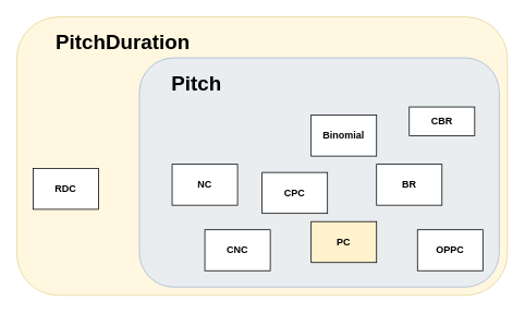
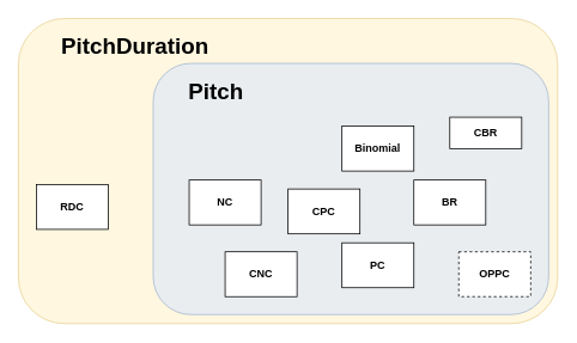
  <mxCell id="0" />
  <mxCell id="1" parent="0" />
  <mxCell id="2" value="" style="rounded=1;whiteSpace=wrap;html=1;opacity=60;fillColor=#fff2cc;strokeColor=#d6b656;" vertex="1" parent="1"><mxGeometry x="20" y="20" width="600" height="340" as="geometry" /></mxCell>
  <mxCell id="3" value="" style="rounded=1;whiteSpace=wrap;html=1;fillColor=#dae8fc;strokeColor=#6c8ebf;opacity=60;" vertex="1" parent="1"><mxGeometry x="170" y="70" width="440" height="280" as="geometry" /></mxCell>
  <mxCell id="4" value="&lt;b&gt;NC&lt;/b&gt;" style="rounded=0;whiteSpace=wrap;html=1;" parent="1" vertex="1"><mxGeometry x="210" y="200" width="80" height="50" as="geometry" /></mxCell>
  <mxCell id="5" value="&lt;b&gt;CNC&lt;/b&gt;" style="rounded=0;whiteSpace=wrap;html=1;" parent="1" vertex="1"><mxGeometry x="250" y="280" width="80" height="50" as="geometry" /></mxCell>
- <mxCell id="6" value="&lt;b&gt;PC&lt;/b&gt;" style="rounded=0;whiteSpace=wrap;html=1;fillColor=#fff2cc;" parent="1" vertex="1"><mxGeometry x="380" y="270" width="80" height="50" as="geometry" /></mxCell>
+ <mxCell id="6" value="&lt;b&gt;PC&lt;/b&gt;" style="rounded=0;whiteSpace=wrap;html=1;" parent="1" vertex="1"><mxGeometry x="380" y="270" width="80" height="50" as="geometry" /></mxCell>
  <mxCell id="7" value="&lt;b&gt;CPC&lt;/b&gt;" style="rounded=0;whiteSpace=wrap;html=1;" parent="1" vertex="1"><mxGeometry x="320" y="210" width="80" height="50" as="geometry" /></mxCell>
  <mxCell id="8" value="&lt;b&gt;Binomial&lt;/b&gt;" style="rounded=0;whiteSpace=wrap;html=1;" parent="1" vertex="1"><mxGeometry x="380" y="140" width="80" height="50" as="geometry" /></mxCell>
  <mxCell id="9" value="&lt;b&gt;BR&lt;/b&gt;" style="rounded=0;whiteSpace=wrap;html=1;" parent="1" vertex="1"><mxGeometry x="460" y="200" width="80" height="50" as="geometry" /></mxCell>
  <mxCell id="10" value="&lt;b&gt;CBR&lt;/b&gt;" style="rounded=0;whiteSpace=wrap;html=1;" parent="1" vertex="1"><mxGeometry x="500" y="130" width="80" height="35" as="geometry" /></mxCell>
- <mxCell id="11" value="&lt;b&gt;OPPC&lt;/b&gt;" style="rounded=0;whiteSpace=wrap;html=1;" parent="1" vertex="1"><mxGeometry x="510" y="280" width="80" height="50" as="geometry" /></mxCell>
+ <mxCell id="11" value="&lt;b&gt;OPPC&lt;/b&gt;" style="rounded=0;whiteSpace=wrap;html=1;dashed=1;" parent="1" vertex="1"><mxGeometry x="510" y="280" width="80" height="50" as="geometry" /></mxCell>
  <mxCell id="12" value="&lt;font style=&quot;font-size: 25px&quot;&gt;&lt;b&gt;Pitch&lt;/b&gt;&lt;/font&gt;" style="text;html=1;strokeColor=none;fillColor=none;align=center;verticalAlign=middle;whiteSpace=wrap;rounded=0;opacity=60;" vertex="1" parent="1"><mxGeometry x="220" y="90" width="40" height="20" as="geometry" /></mxCell>
  <mxCell id="13" value="&lt;b style=&quot;font-size: 25px&quot;&gt;&lt;font style=&quot;font-size: 25px&quot;&gt;Pitch&lt;/font&gt;Duration&lt;/b&gt;" style="text;html=1;strokeColor=none;fillColor=none;align=center;verticalAlign=middle;whiteSpace=wrap;rounded=0;opacity=60;" vertex="1" parent="1"><mxGeometry x="130" y="40" width="40" height="20" as="geometry" /></mxCell>
  <mxCell id="14" value="&lt;b&gt;RDC&lt;/b&gt;" style="rounded=0;whiteSpace=wrap;html=1;" vertex="1" parent="1"><mxGeometry x="40" y="205" width="80" height="50" as="geometry" /></mxCell>
